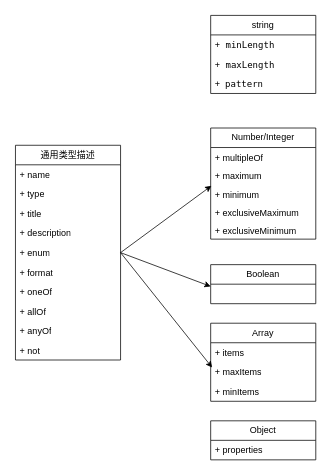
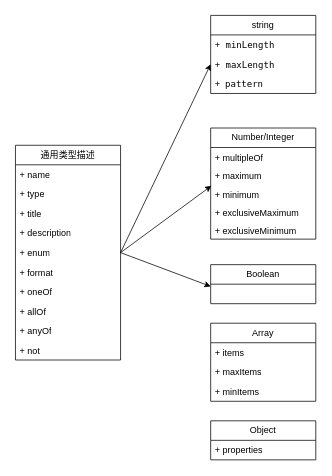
  <mxCell id="0" />
  <mxCell id="1" parent="0" />
  <mxCell id="2" value="通用类型描述" style="swimlane;fontStyle=0;childLayout=stackLayout;horizontal=1;startSize=26;fillColor=none;horizontalStack=0;resizeParent=1;resizeParentMax=0;resizeLast=0;collapsible=1;marginBottom=0;whiteSpace=wrap;html=1;" parent="1" vertex="1"><mxGeometry x="20" y="193" width="140" height="286" as="geometry" /></mxCell>
  <mxCell id="3" value="+ name" style="text;strokeColor=none;fillColor=none;align=left;verticalAlign=top;spacingLeft=4;spacingRight=4;overflow=hidden;rotatable=0;points=[[0,0.5],[1,0.5]];portConstraint=eastwest;whiteSpace=wrap;html=1;" parent="2" vertex="1"><mxGeometry y="26" width="140" height="26" as="geometry" /></mxCell>
  <mxCell id="4" value="+ type" style="text;strokeColor=none;fillColor=none;align=left;verticalAlign=top;spacingLeft=4;spacingRight=4;overflow=hidden;rotatable=0;points=[[0,0.5],[1,0.5]];portConstraint=eastwest;whiteSpace=wrap;html=1;" parent="2" vertex="1"><mxGeometry y="52" width="140" height="26" as="geometry" /></mxCell>
  <mxCell id="5" value="+ title" style="text;strokeColor=none;fillColor=none;align=left;verticalAlign=top;spacingLeft=4;spacingRight=4;overflow=hidden;rotatable=0;points=[[0,0.5],[1,0.5]];portConstraint=eastwest;whiteSpace=wrap;html=1;" parent="2" vertex="1"><mxGeometry y="78" width="140" height="26" as="geometry" /></mxCell>
  <mxCell id="6" value="+ description" style="text;strokeColor=none;fillColor=none;align=left;verticalAlign=top;spacingLeft=4;spacingRight=4;overflow=hidden;rotatable=0;points=[[0,0.5],[1,0.5]];portConstraint=eastwest;whiteSpace=wrap;html=1;" parent="2" vertex="1"><mxGeometry y="104" width="140" height="26" as="geometry" /></mxCell>
  <mxCell id="7" value="+ enum" style="text;strokeColor=none;fillColor=none;align=left;verticalAlign=top;spacingLeft=4;spacingRight=4;overflow=hidden;rotatable=0;points=[[0,0.5],[1,0.5]];portConstraint=eastwest;whiteSpace=wrap;html=1;" parent="2" vertex="1"><mxGeometry y="130" width="140" height="26" as="geometry" /></mxCell>
  <mxCell id="8" value="+ format" style="text;strokeColor=none;fillColor=none;align=left;verticalAlign=top;spacingLeft=4;spacingRight=4;overflow=hidden;rotatable=0;points=[[0,0.5],[1,0.5]];portConstraint=eastwest;whiteSpace=wrap;html=1;" parent="2" vertex="1"><mxGeometry y="156" width="140" height="26" as="geometry" /></mxCell>
  <mxCell id="9" value="+ oneOf" style="text;strokeColor=none;fillColor=none;align=left;verticalAlign=top;spacingLeft=4;spacingRight=4;overflow=hidden;rotatable=0;points=[[0,0.5],[1,0.5]];portConstraint=eastwest;whiteSpace=wrap;html=1;" parent="2" vertex="1"><mxGeometry y="182" width="140" height="26" as="geometry" /></mxCell>
  <mxCell id="10" value="+ allOf" style="text;strokeColor=none;fillColor=none;align=left;verticalAlign=top;spacingLeft=4;spacingRight=4;overflow=hidden;rotatable=0;points=[[0,0.5],[1,0.5]];portConstraint=eastwest;whiteSpace=wrap;html=1;" parent="2" vertex="1"><mxGeometry y="208" width="140" height="26" as="geometry" /></mxCell>
  <mxCell id="11" value="+ anyOf" style="text;strokeColor=none;fillColor=none;align=left;verticalAlign=top;spacingLeft=4;spacingRight=4;overflow=hidden;rotatable=0;points=[[0,0.5],[1,0.5]];portConstraint=eastwest;whiteSpace=wrap;html=1;" parent="2" vertex="1"><mxGeometry y="234" width="140" height="26" as="geometry" /></mxCell>
  <mxCell id="12" value="+ not" style="text;strokeColor=none;fillColor=none;align=left;verticalAlign=top;spacingLeft=4;spacingRight=4;overflow=hidden;rotatable=0;points=[[0,0.5],[1,0.5]];portConstraint=eastwest;whiteSpace=wrap;html=1;" parent="2" vertex="1"><mxGeometry y="260" width="140" height="26" as="geometry" /></mxCell>
  <mxCell id="13" value="string" style="swimlane;fontStyle=0;childLayout=stackLayout;horizontal=1;startSize=26;fillColor=none;horizontalStack=0;resizeParent=1;resizeParentMax=0;resizeLast=0;collapsible=1;marginBottom=0;whiteSpace=wrap;html=1;" parent="1" vertex="1"><mxGeometry x="280" y="20" width="140" height="104" as="geometry" /></mxCell>
  <mxCell id="14" value="+&lt;code&gt; minLength&lt;/code&gt;" style="text;strokeColor=none;fillColor=none;align=left;verticalAlign=top;spacingLeft=4;spacingRight=4;overflow=hidden;rotatable=0;points=[[0,0.5],[1,0.5]];portConstraint=eastwest;whiteSpace=wrap;html=1;" parent="13" vertex="1"><mxGeometry y="26" width="140" height="26" as="geometry" /></mxCell>
  <mxCell id="15" value="+&lt;code&gt; maxLength&lt;/code&gt;" style="text;strokeColor=none;fillColor=none;align=left;verticalAlign=top;spacingLeft=4;spacingRight=4;overflow=hidden;rotatable=0;points=[[0,0.5],[1,0.5]];portConstraint=eastwest;whiteSpace=wrap;html=1;" parent="13" vertex="1"><mxGeometry y="52" width="140" height="26" as="geometry" /></mxCell>
  <mxCell id="16" value="+&amp;nbsp; &lt;code&gt;pattern&lt;/code&gt;" style="text;strokeColor=none;fillColor=none;align=left;verticalAlign=top;spacingLeft=4;spacingRight=4;overflow=hidden;rotatable=0;points=[[0,0.5],[1,0.5]];portConstraint=eastwest;whiteSpace=wrap;html=1;" parent="13" vertex="1"><mxGeometry y="78" width="140" height="26" as="geometry" /></mxCell>
  <mxCell id="17" value="Number/Integer" style="swimlane;fontStyle=0;childLayout=stackLayout;horizontal=1;startSize=26;fillColor=none;horizontalStack=0;resizeParent=1;resizeParentMax=0;resizeLast=0;collapsible=1;marginBottom=0;whiteSpace=wrap;html=1;" vertex="1" parent="1"><mxGeometry x="280" y="170" width="140" height="148" as="geometry" /></mxCell>
  <mxCell id="18" value="+ multipleOf" style="text;strokeColor=none;fillColor=none;align=left;verticalAlign=top;spacingLeft=4;spacingRight=4;overflow=hidden;rotatable=0;points=[[0,0.5],[1,0.5]];portConstraint=eastwest;whiteSpace=wrap;html=1;" vertex="1" parent="17"><mxGeometry y="26" width="140" height="24" as="geometry" /></mxCell>
  <mxCell id="19" value="+ maximum" style="text;strokeColor=none;fillColor=none;align=left;verticalAlign=top;spacingLeft=4;spacingRight=4;overflow=hidden;rotatable=0;points=[[0,0.5],[1,0.5]];portConstraint=eastwest;whiteSpace=wrap;html=1;" vertex="1" parent="17"><mxGeometry y="50" width="140" height="26" as="geometry" /></mxCell>
  <mxCell id="20" value="+ minimum" style="text;strokeColor=none;fillColor=none;align=left;verticalAlign=top;spacingLeft=4;spacingRight=4;overflow=hidden;rotatable=0;points=[[0,0.5],[1,0.5]];portConstraint=eastwest;whiteSpace=wrap;html=1;" vertex="1" parent="17"><mxGeometry y="76" width="140" height="24" as="geometry" /></mxCell>
  <mxCell id="21" value="+ exclusiveMaximum" style="text;strokeColor=none;fillColor=none;align=left;verticalAlign=top;spacingLeft=4;spacingRight=4;overflow=hidden;rotatable=0;points=[[0,0.5],[1,0.5]];portConstraint=eastwest;whiteSpace=wrap;html=1;" vertex="1" parent="17"><mxGeometry y="100" width="140" height="24" as="geometry" /></mxCell>
  <mxCell id="22" value="+ exclusiveMinimum" style="text;strokeColor=none;fillColor=none;align=left;verticalAlign=top;spacingLeft=4;spacingRight=4;overflow=hidden;rotatable=0;points=[[0,0.5],[1,0.5]];portConstraint=eastwest;whiteSpace=wrap;html=1;" vertex="1" parent="17"><mxGeometry y="124" width="140" height="24" as="geometry" /></mxCell>
  <mxCell id="23" value="Boolean" style="swimlane;fontStyle=0;childLayout=stackLayout;horizontal=1;startSize=26;fillColor=none;horizontalStack=0;resizeParent=1;resizeParentMax=0;resizeLast=0;collapsible=1;marginBottom=0;whiteSpace=wrap;html=1;" vertex="1" parent="1"><mxGeometry x="280" y="352" width="140" height="52" as="geometry" /></mxCell>
  <mxCell id="24" value="&amp;nbsp;" style="text;strokeColor=none;fillColor=none;align=left;verticalAlign=top;spacingLeft=4;spacingRight=4;overflow=hidden;rotatable=0;points=[[0,0.5],[1,0.5]];portConstraint=eastwest;whiteSpace=wrap;html=1;" vertex="1" parent="23"><mxGeometry y="26" width="140" height="26" as="geometry" /></mxCell>
  <mxCell id="25" value="Array" style="swimlane;fontStyle=0;childLayout=stackLayout;horizontal=1;startSize=26;fillColor=none;horizontalStack=0;resizeParent=1;resizeParentMax=0;resizeLast=0;collapsible=1;marginBottom=0;whiteSpace=wrap;html=1;" vertex="1" parent="1"><mxGeometry x="280" y="430" width="140" height="104" as="geometry" /></mxCell>
  <mxCell id="26" value="+ items" style="text;strokeColor=none;fillColor=none;align=left;verticalAlign=top;spacingLeft=4;spacingRight=4;overflow=hidden;rotatable=0;points=[[0,0.5],[1,0.5]];portConstraint=eastwest;whiteSpace=wrap;html=1;" vertex="1" parent="25"><mxGeometry y="26" width="140" height="26" as="geometry" /></mxCell>
  <mxCell id="27" value="+ maxItems" style="text;strokeColor=none;fillColor=none;align=left;verticalAlign=top;spacingLeft=4;spacingRight=4;overflow=hidden;rotatable=0;points=[[0,0.5],[1,0.5]];portConstraint=eastwest;whiteSpace=wrap;html=1;" vertex="1" parent="25"><mxGeometry y="52" width="140" height="26" as="geometry" /></mxCell>
  <mxCell id="28" value="+ minItems" style="text;strokeColor=none;fillColor=none;align=left;verticalAlign=top;spacingLeft=4;spacingRight=4;overflow=hidden;rotatable=0;points=[[0,0.5],[1,0.5]];portConstraint=eastwest;whiteSpace=wrap;html=1;" vertex="1" parent="25"><mxGeometry y="78" width="140" height="26" as="geometry" /></mxCell>
  <mxCell id="29" value="Object" style="swimlane;fontStyle=0;childLayout=stackLayout;horizontal=1;startSize=26;fillColor=none;horizontalStack=0;resizeParent=1;resizeParentMax=0;resizeLast=0;collapsible=1;marginBottom=0;whiteSpace=wrap;html=1;" vertex="1" parent="1"><mxGeometry x="280" y="560" width="140" height="52" as="geometry" /></mxCell>
  <mxCell id="30" value="+ properties" style="text;strokeColor=none;fillColor=none;align=left;verticalAlign=top;spacingLeft=4;spacingRight=4;overflow=hidden;rotatable=0;points=[[0,0.5],[1,0.5]];portConstraint=eastwest;whiteSpace=wrap;html=1;" vertex="1" parent="29"><mxGeometry y="26" width="140" height="26" as="geometry" /></mxCell>
+ <mxCell id="31" style="rounded=0;orthogonalLoop=1;jettySize=auto;html=1;exitX=1;exitY=0.5;exitDx=0;exitDy=0;entryX=0;entryY=0.5;entryDx=0;entryDy=0;" edge="1" parent="1" source="7" target="15"><mxGeometry relative="1" as="geometry" /></mxCell>
  <mxCell id="32" style="rounded=0;orthogonalLoop=1;jettySize=auto;html=1;exitX=1;exitY=0.5;exitDx=0;exitDy=0;entryX=0.007;entryY=0.042;entryDx=0;entryDy=0;entryPerimeter=0;" edge="1" parent="1" source="7" target="20"><mxGeometry relative="1" as="geometry" /></mxCell>
  <mxCell id="33" style="rounded=0;orthogonalLoop=1;jettySize=auto;html=1;exitX=1;exitY=0.5;exitDx=0;exitDy=0;entryX=0;entryY=0.115;entryDx=0;entryDy=0;entryPerimeter=0;" edge="1" parent="1" source="7" target="24"><mxGeometry relative="1" as="geometry" /></mxCell>
- <mxCell id="34" style="rounded=0;orthogonalLoop=1;jettySize=auto;html=1;exitX=1;exitY=0.5;exitDx=0;exitDy=0;entryX=0.014;entryY=0.269;entryDx=0;entryDy=0;entryPerimeter=0;" edge="1" parent="1" source="7" target="27"><mxGeometry relative="1" as="geometry" /></mxCell>
